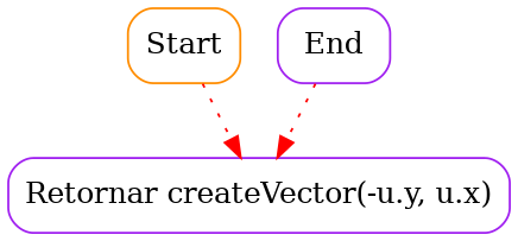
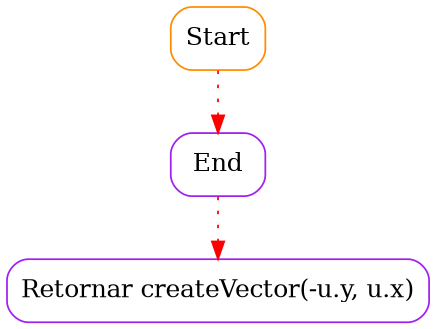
  digraph {
    rankdir=TB
    node [color=purple shape=box style=rounded]
    edge [color=red style=dotted]
    Start [color=darkorange]
    n2 [label="Retornar createVector(-u.y, u.x)"]
    End
-   Start -> n2
+   Start -> End
    End -> n2
  }
